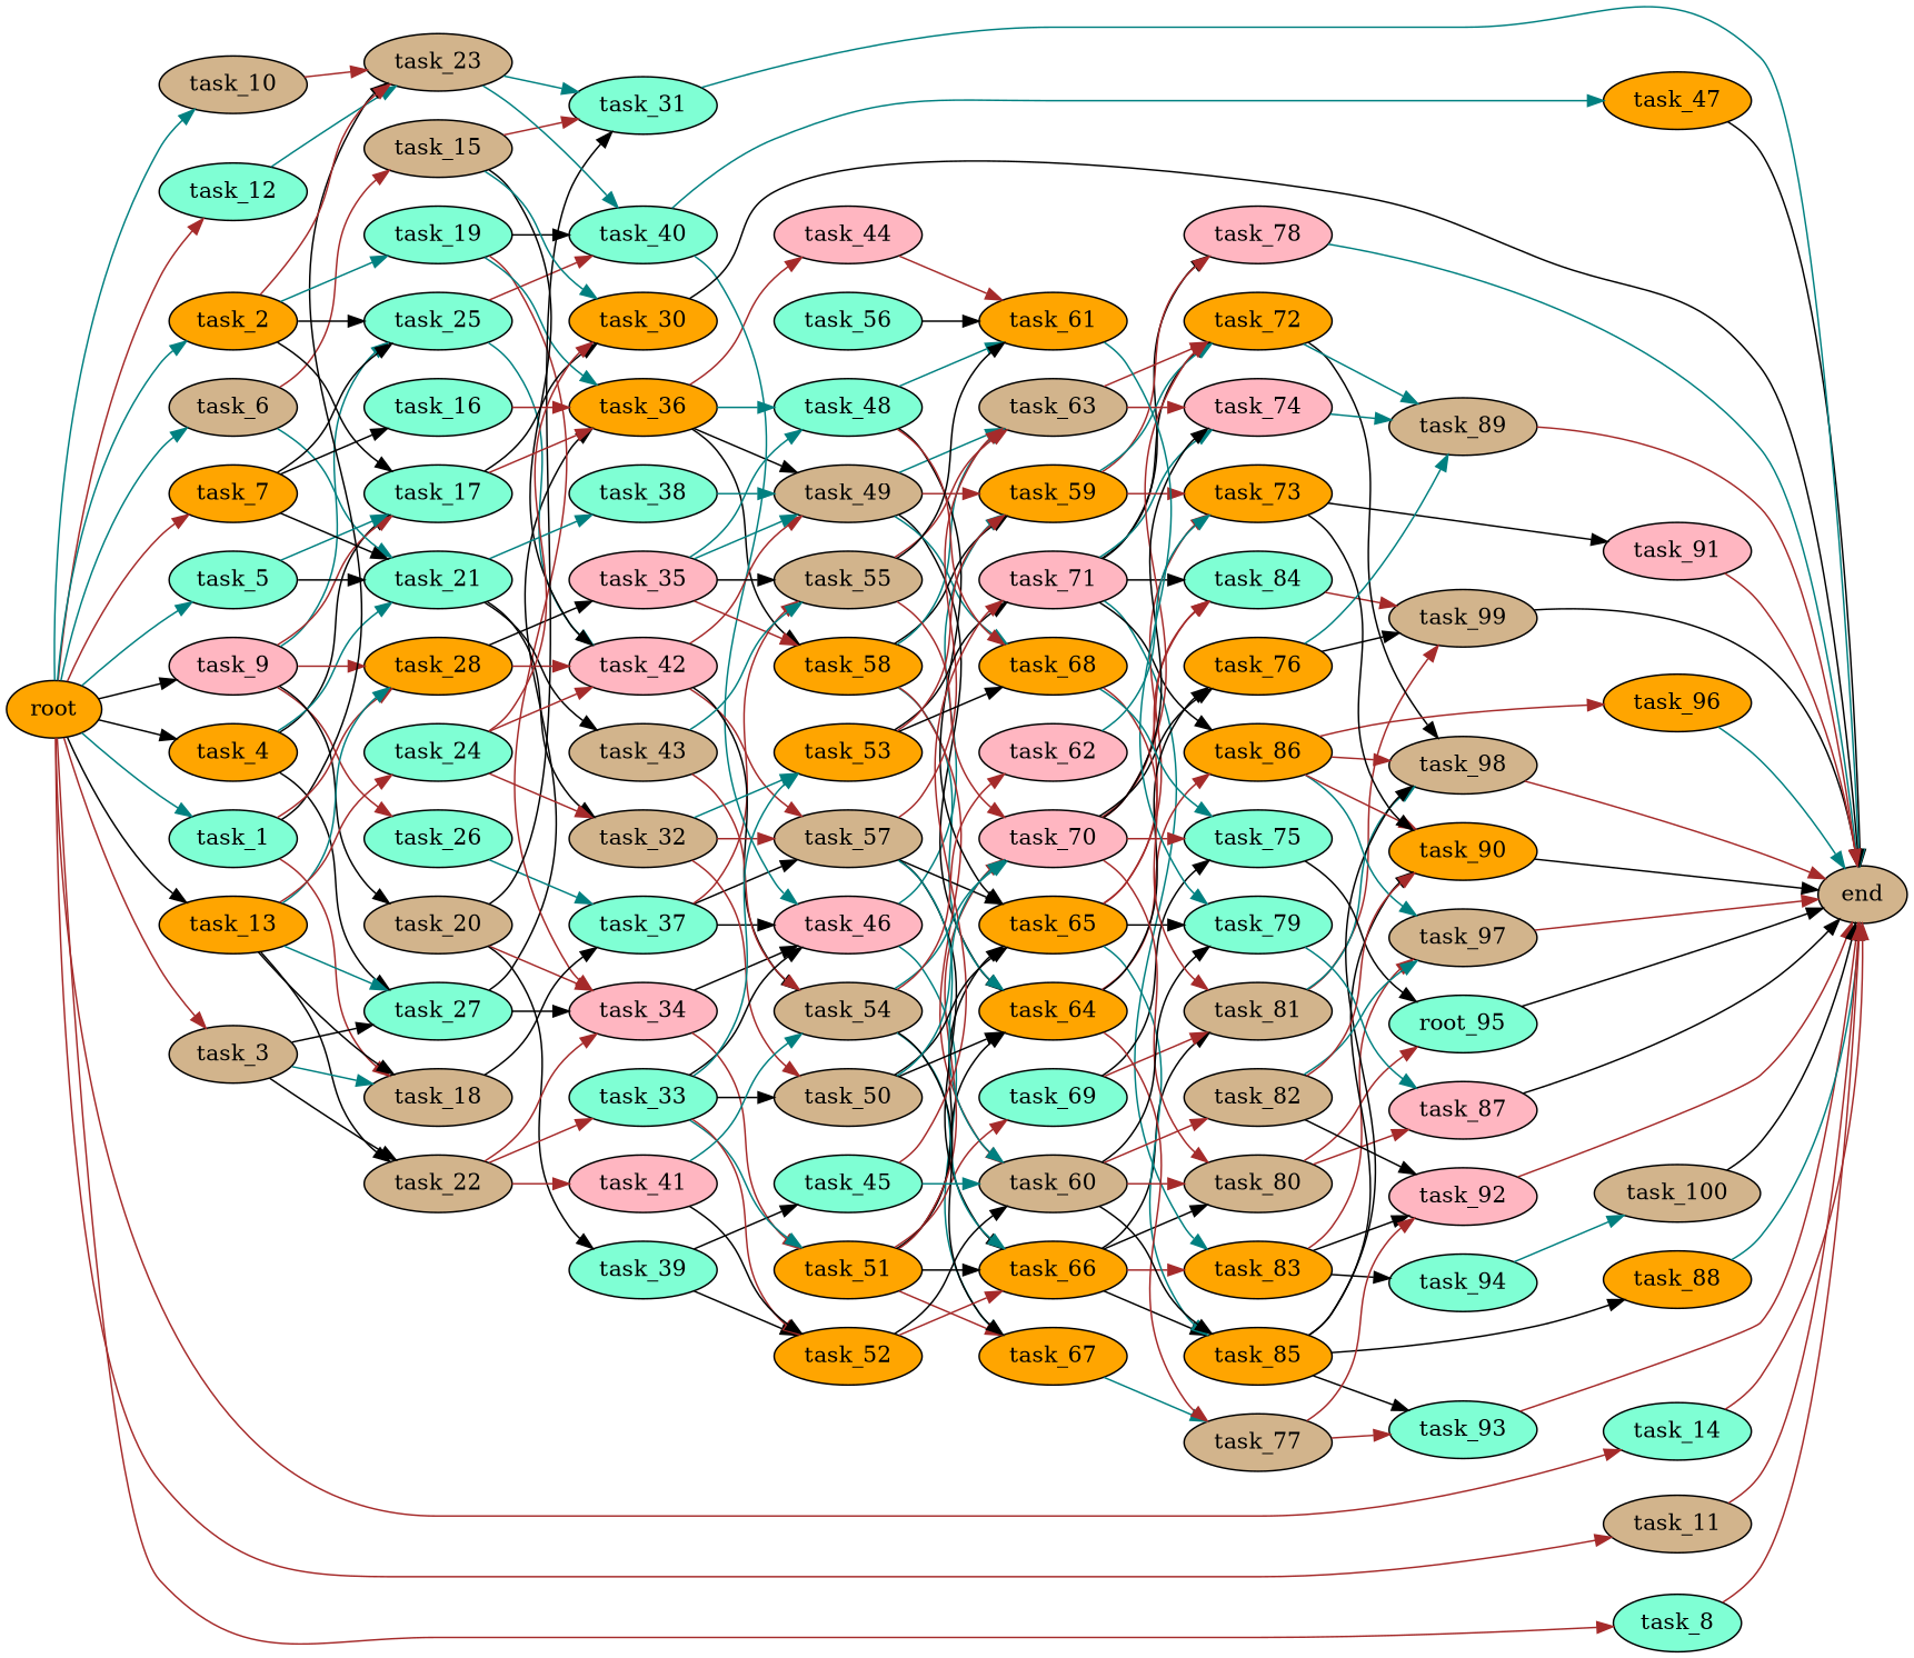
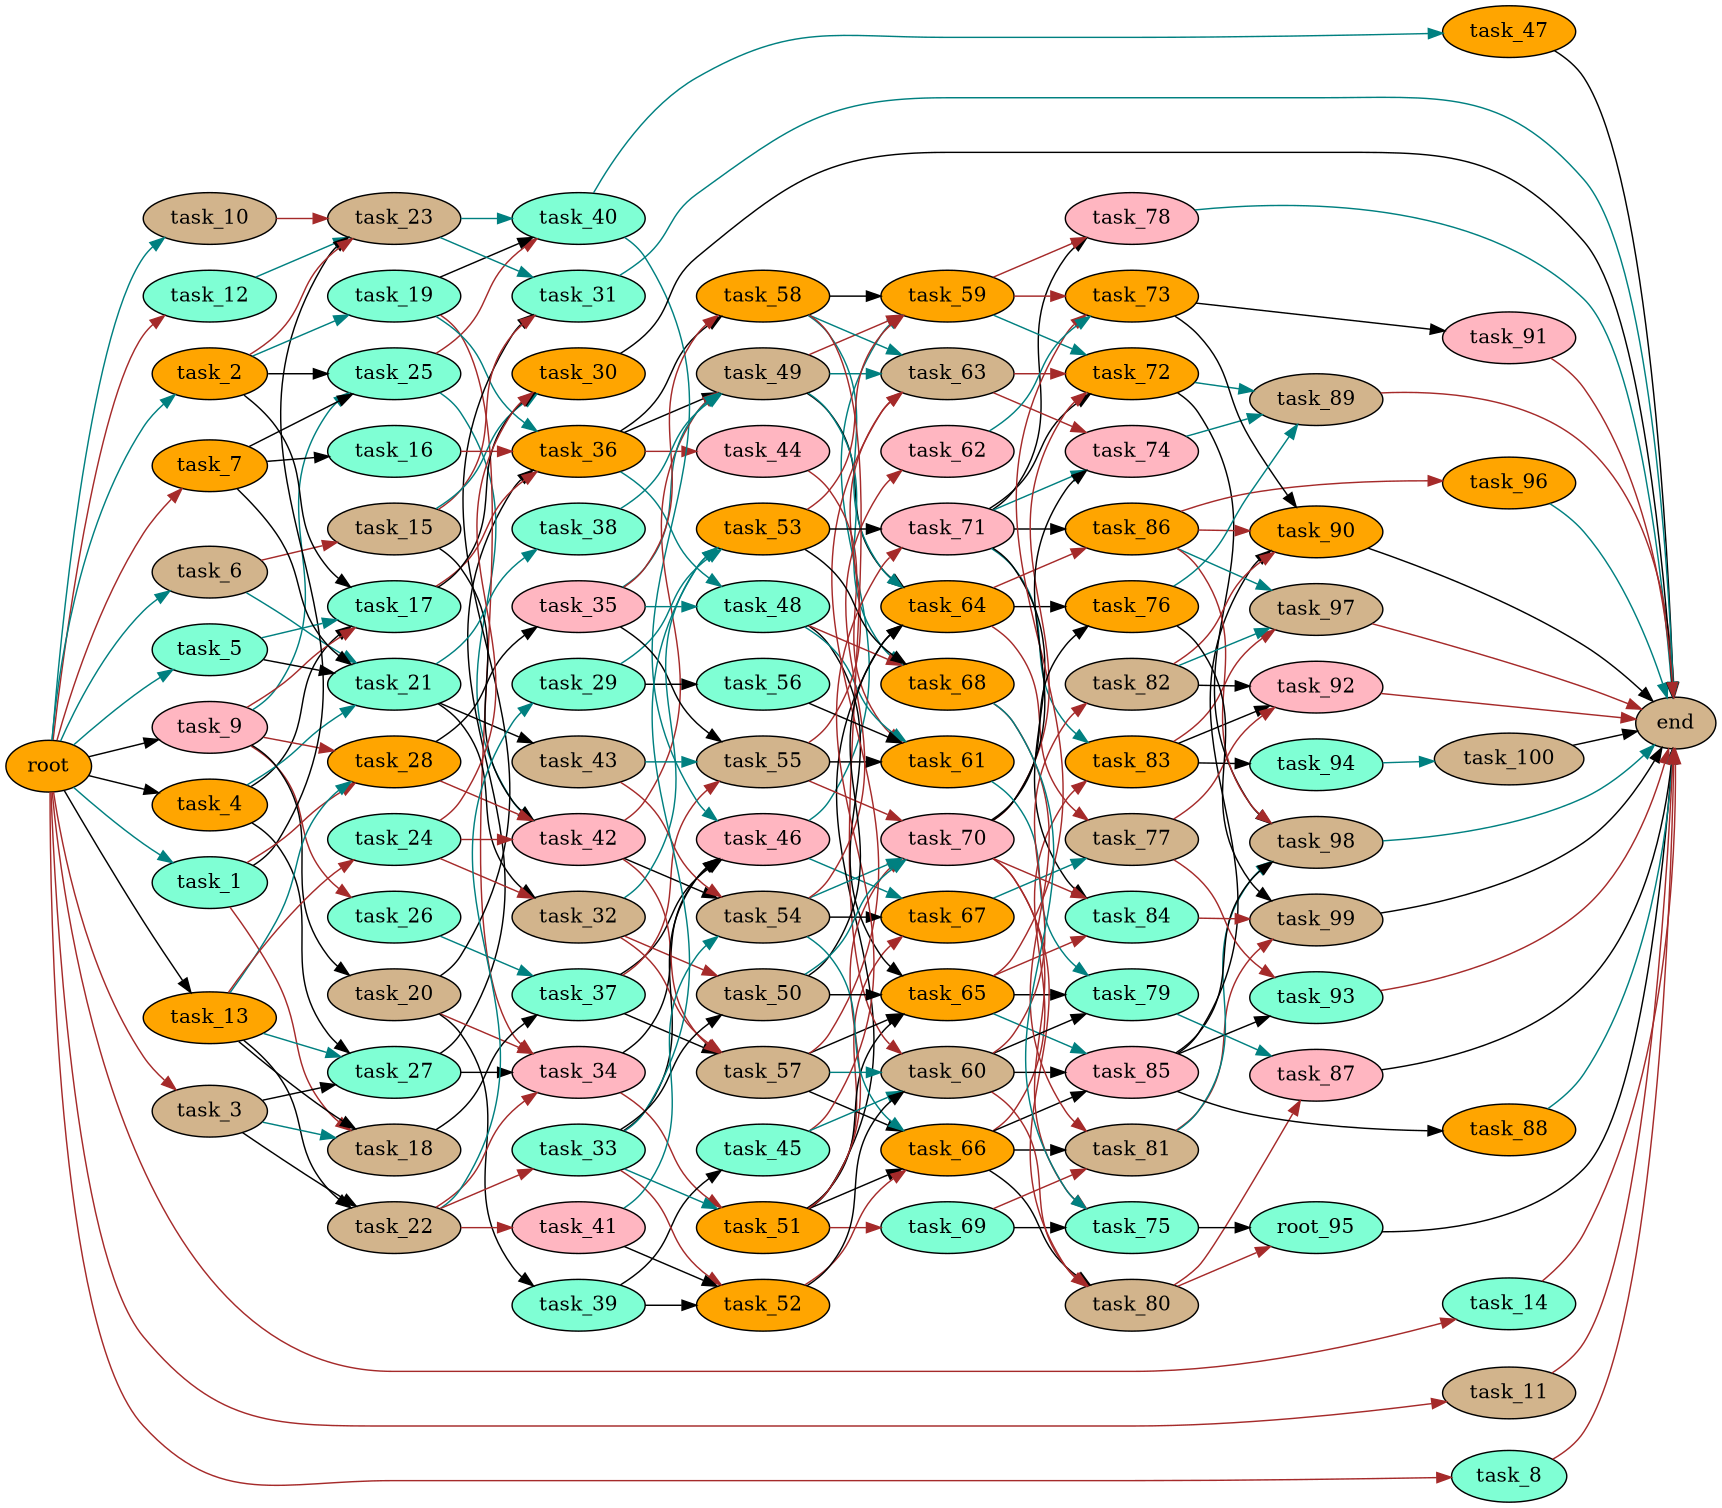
  digraph {
    rankdir=LR
    node [fillcolor=aquamarine style=filled]
    edge [color=black]
    task_66 [fillcolor=orange]
    task_83 [fillcolor=orange]
    task_80 [fillcolor=tan]
    task_81 [fillcolor=tan]
-   task_85 [fillcolor=orange]
+   task_85 [fillcolor=lightpink]
    task_92 [fillcolor=lightpink]
    task_97 [fillcolor=tan]
    task_94
    task_87 [fillcolor=lightpink]
    n10 [label=root_95]
    task_99 [fillcolor=tan]
    task_98 [fillcolor=tan]
    task_93
    task_90 [fillcolor=orange]
    task_88 [fillcolor=orange]
    task_71 [fillcolor=lightpink]
    task_78 [fillcolor=lightpink]
    task_84
    task_72 [fillcolor=orange]
    task_74 [fillcolor=lightpink]
    task_86 [fillcolor=orange]
    end [fillcolor=tan]
    task_89 [fillcolor=tan]
    task_96 [fillcolor=orange]
    task_79
    task_34 [fillcolor=lightpink]
    task_27
    task_36 [fillcolor=orange]
    task_46 [fillcolor=lightpink]
    task_51 [fillcolor=orange]
    task_44 [fillcolor=lightpink]
    task_49 [fillcolor=tan]
    task_58 [fillcolor=orange]
    task_48
    task_59 [fillcolor=orange]
    task_67 [fillcolor=orange]
    task_69
    task_65 [fillcolor=orange]
    task_64 [fillcolor=orange]
    task_70 [fillcolor=lightpink]
    task_75
    task_63 [fillcolor=tan]
    task_26
    task_37
    task_57 [fillcolor=tan]
    task_55 [fillcolor=tan]
    task_25
    task_40
    task_42 [fillcolor=lightpink]
    task_47 [fillcolor=orange]
    task_54 [fillcolor=tan]
    task_61 [fillcolor=orange]
    task_19
    task_60 [fillcolor=tan]
    task_73 [fillcolor=orange]
    task_82 [fillcolor=tan]
+   task_29
    task_56
    task_53 [fillcolor=orange]
    task_68 [fillcolor=orange]
    task_20 [fillcolor=tan]
    task_39
    task_31
    task_45
    task_52 [fillcolor=orange]
    task_15 [fillcolor=tan]
    task_30 [fillcolor=orange]
    task_77 [fillcolor=tan]
    task_100 [fillcolor=tan]
    task_16
    task_91 [fillcolor=lightpink]
    task_10 [fillcolor=tan]
    task_23 [fillcolor=tan]
    task_28 [fillcolor=orange]
    task_35 [fillcolor=lightpink]
    task_38
    task_32 [fillcolor=tan]
    task_50 [fillcolor=tan]
    task_4 [fillcolor=orange]
    task_17
    task_21
    task_43 [fillcolor=tan]
    task_9 [fillcolor=lightpink]
    task_14
    task_12
    task_62 [fillcolor=lightpink]
    task_24
    task_33
    task_41 [fillcolor=lightpink]
    task_18 [fillcolor=tan]
    task_76 [fillcolor=orange]
    task_11 [fillcolor=tan]
    task_6 [fillcolor=tan]
    task_22 [fillcolor=tan]
    root [fillcolor=orange]
    task_1
    task_13 [fillcolor=orange]
    task_2 [fillcolor=orange]
    task_5
    task_7 [fillcolor=orange]
    task_3 [fillcolor=tan]
    task_8
    task_66 -> task_83 [color=brown]
    task_66 -> task_80
    task_66 -> task_81
    task_66 -> task_85
    task_83 -> task_92
    task_83 -> task_97 [color=brown]
    task_83 -> task_94
    task_80 -> task_87 [color=brown]
    task_80 -> n10 [color=brown]
    task_81 -> task_99 [color=brown]
    task_81 -> task_98 [color=teal]
    task_85 -> task_98
    task_85 -> task_93
    task_85 -> task_90
    task_85 -> task_88
    task_92 -> end [color=brown]
    task_97 -> end [color=brown]
    task_94 -> task_100 [color=teal]
    task_87 -> end
    n10 -> end
    task_99 -> end
-   task_98 -> end [color=brown]
+   task_98 -> end [color=teal]
    task_93 -> end [color=brown]
    task_90 -> end
    task_88 -> end [color=teal]
    task_71 -> task_83 [color=teal]
    task_71 -> task_78
    task_71 -> task_84
    task_71 -> task_72
    task_71 -> task_74 [color=teal]
    task_71 -> task_86
    task_78 -> end [color=teal]
    task_84 -> task_99 [color=brown]
    task_72 -> task_98
    task_72 -> task_89 [color=teal]
    task_74 -> task_89 [color=teal]
    task_86 -> task_97 [color=teal]
    task_86 -> task_98 [color=brown]
    task_86 -> task_90 [color=brown]
    task_86 -> task_96 [color=brown]
    task_89 -> end [color=brown]
    task_96 -> end [color=teal]
    task_79 -> task_87 [color=teal]
    task_34 -> task_46
    task_34 -> task_51 [color=brown]
    task_27 -> task_34
    task_27 -> task_36
    task_36 -> task_44 [color=brown]
    task_36 -> task_49
    task_36 -> task_58
    task_36 -> task_48 [color=teal]
    task_46 -> task_59 [color=teal]
    task_46 -> task_67 [color=teal]
    task_51 -> task_66
    task_51 -> task_67 [color=brown]
    task_51 -> task_69 [color=brown]
    task_51 -> task_65
    task_51 -> task_64
    task_51 -> task_70 [color=brown]
    task_44 -> task_61 [color=brown]
    task_49 -> task_59 [color=brown]
    task_49 -> task_64
    task_49 -> task_63 [color=teal]
    task_49 -> task_68 [color=teal]
    task_58 -> task_59
    task_58 -> task_64 [color=teal]
    task_58 -> task_63 [color=teal]
    task_58 -> task_60 [color=brown]
    task_48 -> task_65
    task_48 -> task_61 [color=teal]
    task_48 -> task_68 [color=brown]
    task_59 -> task_78 [color=brown]
    task_59 -> task_72 [color=teal]
    task_59 -> task_73 [color=brown]
    task_67 -> task_77 [color=teal]
    task_69 -> task_81 [color=brown]
    task_69 -> task_75
    task_65 -> task_85 [color=teal]
    task_65 -> task_84 [color=brown]
    task_65 -> task_79
    task_65 -> task_73 [color=brown]
    task_64 -> task_86 [color=brown]
    task_64 -> task_77 [color=brown]
    task_64 -> task_76
    task_70 -> task_80 [color=brown]
    task_70 -> task_84 [color=brown]
    task_70 -> task_72 [color=brown]
    task_70 -> task_74
    task_70 -> task_75 [color=brown]
    task_70 -> task_76
    task_75 -> n10
    task_63 -> task_72 [color=brown]
    task_63 -> task_74 [color=brown]
    task_26 -> task_37 [color=teal]
    task_37 -> task_46
    task_37 -> task_57
    task_37 -> task_55 [color=brown]
    task_57 -> task_66
    task_57 -> task_65
    task_57 -> task_63 [color=brown]
    task_57 -> task_60 [color=teal]
    task_55 -> task_70 [color=brown]
    task_55 -> task_63 [color=brown]
    task_55 -> task_61
    task_25 -> task_40 [color=brown]
    task_25 -> task_42 [color=teal]
    task_40 -> task_46 [color=teal]
    task_40 -> task_47 [color=teal]
    task_42 -> task_49 [color=brown]
    task_42 -> task_57 [color=brown]
    task_42 -> task_54
    task_47 -> end
    task_54 -> task_66 [color=teal]
    task_54 -> task_67
    task_54 -> task_70 [color=teal]
    task_54 -> task_62 [color=brown]
    task_61 -> task_79 [color=teal]
    task_19 -> task_34 [color=brown]
    task_19 -> task_36 [color=teal]
    task_19 -> task_40
    task_60 -> task_80 [color=brown]
    task_60 -> task_85
    task_60 -> task_79
    task_60 -> task_82 [color=brown]
    task_73 -> task_90
    task_73 -> task_91
    task_82 -> task_92
    task_82 -> task_97 [color=teal]
    task_82 -> task_90 [color=brown]
+   task_29 -> task_56
+   task_29 -> task_53 [color=teal]
    task_56 -> task_61
    task_53 -> task_71
    task_53 -> task_59 [color=brown]
    task_53 -> task_68
    task_68 -> task_81 [color=brown]
    task_68 -> task_75 [color=teal]
    task_20 -> task_34 [color=brown]
    task_20 -> task_39
    task_20 -> task_31
    task_39 -> task_45
    task_39 -> task_52
    task_31 -> end [color=teal]
    task_45 -> task_71 [color=brown]
    task_45 -> task_60 [color=teal]
    task_52 -> task_66 [color=brown]
    task_52 -> task_60
    task_15 -> task_42
    task_15 -> task_31 [color=brown]
    task_15 -> task_30 [color=teal]
    task_30 -> end
    task_77 -> task_92 [color=brown]
    task_77 -> task_93 [color=brown]
    task_100 -> end
    task_16 -> task_36 [color=brown]
    task_91 -> end [color=brown]
    task_10 -> task_23 [color=brown]
    task_23 -> task_40 [color=teal]
    task_23 -> task_31 [color=teal]
    task_28 -> task_42 [color=brown]
    task_28 -> task_35
    task_35 -> task_49 [color=teal]
    task_35 -> task_58 [color=brown]
    task_35 -> task_48 [color=teal]
    task_35 -> task_55
    task_38 -> task_49 [color=teal]
    task_32 -> task_57 [color=brown]
    task_32 -> task_53 [color=teal]
    task_32 -> task_50 [color=brown]
    task_50 -> task_65
    task_50 -> task_64
    task_50 -> task_70 [color=teal]
    task_4 -> task_27
    task_4 -> task_17
    task_4 -> task_21 [color=teal]
    task_17 -> task_36 [color=brown]
    task_17 -> task_30
    task_21 -> task_38 [color=teal]
    task_21 -> task_32
    task_21 -> task_43
    task_43 -> task_55 [color=teal]
    task_43 -> task_54 [color=brown]
    task_9 -> task_26 [color=brown]
    task_9 -> task_25 [color=teal]
    task_9 -> task_20
    task_9 -> task_28 [color=brown]
    task_9 -> task_17 [color=brown]
    task_14 -> end [color=brown]
    task_12 -> task_23 [color=teal]
    task_62 -> task_73 [color=teal]
    task_24 -> task_42 [color=brown]
    task_24 -> task_30 [color=brown]
    task_24 -> task_32 [color=brown]
    task_33 -> task_46
    task_33 -> task_51 [color=teal]
    task_33 -> task_53 [color=teal]
    task_33 -> task_52 [color=brown]
    task_33 -> task_50
    task_41 -> task_54 [color=teal]
    task_41 -> task_52
    task_18 -> task_37
    task_76 -> task_99
    task_76 -> task_89 [color=teal]
    task_11 -> end [color=brown]
    task_6 -> task_15 [color=brown]
    task_6 -> task_21 [color=teal]
    task_22 -> task_34 [color=brown]
+   task_22 -> task_29 [color=teal]
    task_22 -> task_33 [color=brown]
    task_22 -> task_41 [color=brown]
    root -> task_10 [color=teal]
    root -> task_4
    root -> task_9
    root -> task_14 [color=brown]
    root -> task_12 [color=brown]
    root -> task_11 [color=brown]
    root -> task_6 [color=teal]
    root -> task_1 [color=teal]
    root -> task_13
    root -> task_2 [color=teal]
    root -> task_5 [color=teal]
    root -> task_7 [color=brown]
    root -> task_3 [color=brown]
    root -> task_8 [color=brown]
    task_1 -> task_23
    task_1 -> task_28 [color=brown]
    task_1 -> task_18 [color=brown]
    task_13 -> task_27 [color=teal]
    task_13 -> task_28 [color=teal]
    task_13 -> task_24 [color=brown]
    task_13 -> task_18
    task_13 -> task_22
    task_2 -> task_25
    task_2 -> task_19 [color=teal]
    task_2 -> task_23 [color=brown]
    task_2 -> task_17
    task_5 -> task_17 [color=teal]
    task_5 -> task_21
    task_7 -> task_25
    task_7 -> task_16
    task_7 -> task_21
    task_3 -> task_27
    task_3 -> task_18 [color=teal]
    task_3 -> task_22
    task_8 -> end [color=brown]
  }
